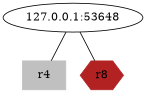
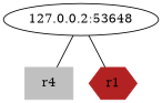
  strict digraph {
    node [style=filled]
    edge [dir=none]
    r4 [color=gray shape=box]
-   r1 [color=firebrick shape=hexagon label=r8]
-   "127.0.0.1:53648" [style=""]
+   r1 [color=firebrick shape=hexagon]
+   "127.0.0.1:53648" [label="127.0.0.2:53648" style=""]
    "127.0.0.1:53648" -> r4
    "127.0.0.1:53648" -> r1
  }
